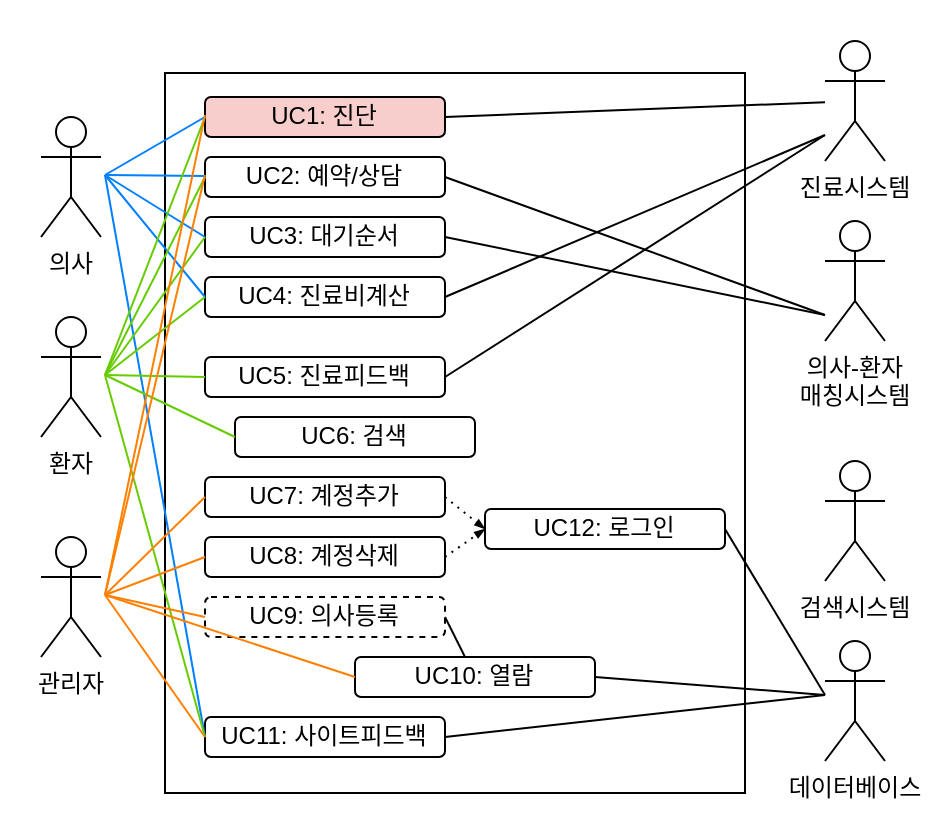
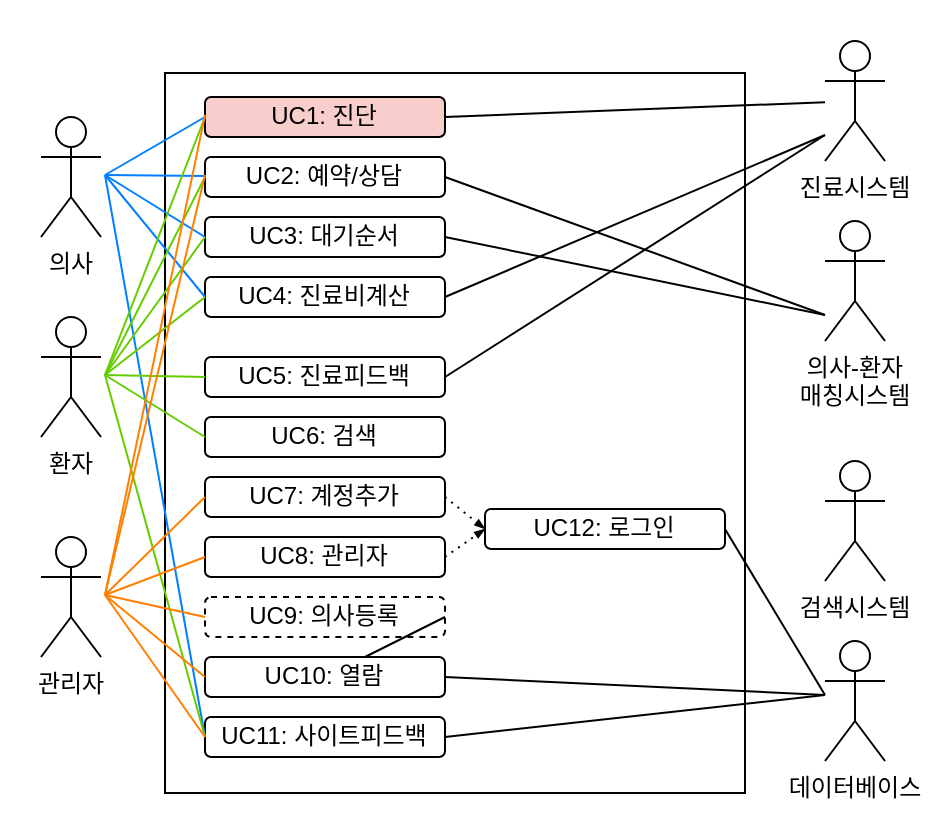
  <mxCell id="0" />
  <mxCell id="1" parent="0" />
  <mxCell id="2" value="" style="rounded=0;whiteSpace=wrap;html=1;" vertex="1" parent="1"><mxGeometry x="82" y="36" width="290" height="360" as="geometry" /></mxCell>
  <mxCell id="3" value="환자" style="shape=umlActor;verticalLabelPosition=bottom;verticalAlign=top;html=1;outlineConnect=0;" vertex="1" parent="1"><mxGeometry x="20" y="158" width="30" height="60" as="geometry" /></mxCell>
  <mxCell id="4" value="의사" style="shape=umlActor;verticalLabelPosition=bottom;verticalAlign=top;html=1;outlineConnect=0;" vertex="1" parent="1"><mxGeometry x="20" y="58" width="30" height="60" as="geometry" /></mxCell>
  <mxCell id="5" value="관리자" style="shape=umlActor;verticalLabelPosition=bottom;verticalAlign=top;html=1;outlineConnect=0;" vertex="1" parent="1"><mxGeometry x="20" y="268" width="30" height="60" as="geometry" /></mxCell>
  <mxCell id="6" value="UC1: 진단" style="rounded=1;whiteSpace=wrap;html=1;fillColor=#f8cecc;" vertex="1" parent="1"><mxGeometry x="102" y="48" width="120" height="20" as="geometry" /></mxCell>
  <mxCell id="7" value="UC2: 예약/상담" style="rounded=1;whiteSpace=wrap;html=1;" vertex="1" parent="1"><mxGeometry x="102" y="78" width="120" height="20" as="geometry" /></mxCell>
  <mxCell id="8" value="UC3: 대기순서" style="rounded=1;whiteSpace=wrap;html=1;" vertex="1" parent="1"><mxGeometry x="102" y="108" width="120" height="20" as="geometry" /></mxCell>
  <mxCell id="9" value="UC4: 진료비계산" style="rounded=1;whiteSpace=wrap;html=1;" vertex="1" parent="1"><mxGeometry x="102" y="138" width="120" height="20" as="geometry" /></mxCell>
  <mxCell id="10" value="UC5: 진료피드백" style="rounded=1;whiteSpace=wrap;html=1;" vertex="1" parent="1"><mxGeometry x="102" y="178" width="120" height="20" as="geometry" /></mxCell>
- <mxCell id="11" value="UC6: 검색" style="rounded=1;whiteSpace=wrap;html=1;" vertex="1" parent="1"><mxGeometry x="117" y="208" width="120" height="20" as="geometry" /></mxCell>
+ <mxCell id="11" value="UC6: 검색" style="rounded=1;whiteSpace=wrap;html=1;" vertex="1" parent="1"><mxGeometry x="102" y="208" width="120" height="20" as="geometry" /></mxCell>
  <mxCell id="12" value="UC7: 계정추가" style="rounded=1;whiteSpace=wrap;html=1;" vertex="1" parent="1"><mxGeometry x="102" y="238" width="120" height="20" as="geometry" /></mxCell>
- <mxCell id="13" value="UC8: 계정삭제" style="rounded=1;whiteSpace=wrap;html=1;" vertex="1" parent="1"><mxGeometry x="102" y="268" width="120" height="20" as="geometry" /></mxCell>
+ <mxCell id="13" value="UC8: 관리자" style="rounded=1;whiteSpace=wrap;html=1;" vertex="1" parent="1"><mxGeometry x="102" y="268" width="120" height="20" as="geometry" /></mxCell>
  <mxCell id="14" value="UC9: 의사등록" style="rounded=1;whiteSpace=wrap;html=1;dashed=1;" vertex="1" parent="1"><mxGeometry x="102" y="298" width="120" height="20" as="geometry" /></mxCell>
- <mxCell id="15" value="UC10: 열람" style="rounded=1;whiteSpace=wrap;html=1;" vertex="1" parent="1"><mxGeometry x="177" y="328" width="120" height="20" as="geometry" /></mxCell>
+ <mxCell id="15" value="UC10: 열람" style="rounded=1;whiteSpace=wrap;html=1;" vertex="1" parent="1"><mxGeometry x="102" y="328" width="120" height="20" as="geometry" /></mxCell>
  <mxCell id="16" value="UC11: 사이트피드백" style="rounded=1;whiteSpace=wrap;html=1;" vertex="1" parent="1"><mxGeometry x="102" y="358" width="120" height="20" as="geometry" /></mxCell>
  <mxCell id="17" value="진료시스템" style="shape=umlActor;verticalLabelPosition=bottom;verticalAlign=top;html=1;outlineConnect=0;" vertex="1" parent="1"><mxGeometry x="412" y="20" width="30" height="60" as="geometry" /></mxCell>
  <mxCell id="18" value="의사-환자&lt;br&gt;매칭시스템" style="shape=umlActor;verticalLabelPosition=bottom;verticalAlign=top;html=1;outlineConnect=0;" vertex="1" parent="1"><mxGeometry x="412" y="110" width="30" height="60" as="geometry" /></mxCell>
  <mxCell id="19" value="검색시스템" style="shape=umlActor;verticalLabelPosition=bottom;verticalAlign=top;html=1;outlineConnect=0;" vertex="1" parent="1"><mxGeometry x="412" y="230" width="30" height="60" as="geometry" /></mxCell>
  <mxCell id="20" value="데이터베이스" style="shape=umlActor;verticalLabelPosition=bottom;verticalAlign=top;html=1;outlineConnect=0;" vertex="1" parent="1"><mxGeometry x="412" y="320" width="30" height="60" as="geometry" /></mxCell>
  <mxCell id="21" value="UC12: 로그인" style="rounded=1;whiteSpace=wrap;html=1;" vertex="1" parent="1"><mxGeometry x="242" y="254" width="120" height="20" as="geometry" /></mxCell>
  <mxCell id="22" value="" style="endArrow=none;html=1;entryX=0;entryY=0.5;entryDx=0;entryDy=0;strokeColor=#007FFF;" edge="1" parent="1" target="6"><mxGeometry width="50" height="50" relative="1" as="geometry"><mxPoint x="52" y="87" as="sourcePoint" /><mxPoint x="132" y="257" as="targetPoint" /></mxGeometry></mxCell>
  <mxCell id="23" value="" style="endArrow=none;html=1;strokeColor=#007FFF;" edge="1" parent="1" target="7"><mxGeometry width="50" height="50" relative="1" as="geometry"><mxPoint x="52" y="87" as="sourcePoint" /><mxPoint x="112" y="68" as="targetPoint" /></mxGeometry></mxCell>
  <mxCell id="24" value="" style="endArrow=none;html=1;entryX=0;entryY=0.5;entryDx=0;entryDy=0;strokeColor=#007FFF;" edge="1" parent="1" target="8"><mxGeometry width="50" height="50" relative="1" as="geometry"><mxPoint x="52" y="87" as="sourcePoint" /><mxPoint x="112" y="97.455" as="targetPoint" /></mxGeometry></mxCell>
  <mxCell id="25" value="" style="endArrow=none;html=1;entryX=0;entryY=0.5;entryDx=0;entryDy=0;strokeColor=#007FFF;" edge="1" parent="1" target="9"><mxGeometry width="50" height="50" relative="1" as="geometry"><mxPoint x="52" y="87" as="sourcePoint" /><mxPoint x="112" y="128" as="targetPoint" /></mxGeometry></mxCell>
  <mxCell id="26" value="" style="endArrow=none;html=1;entryX=0;entryY=0.5;entryDx=0;entryDy=0;strokeColor=#007FFF;" edge="1" parent="1" target="16"><mxGeometry width="50" height="50" relative="1" as="geometry"><mxPoint x="52" y="87" as="sourcePoint" /><mxPoint x="112" y="158" as="targetPoint" /></mxGeometry></mxCell>
  <mxCell id="27" value="" style="endArrow=none;html=1;entryX=0;entryY=0.5;entryDx=0;entryDy=0;strokeColor=#66CC00;" edge="1" parent="1" target="6"><mxGeometry width="50" height="50" relative="1" as="geometry"><mxPoint x="52" y="187" as="sourcePoint" /><mxPoint x="112" y="158" as="targetPoint" /></mxGeometry></mxCell>
  <mxCell id="28" value="" style="endArrow=none;html=1;entryX=0;entryY=0.5;entryDx=0;entryDy=0;strokeColor=#66CC00;" edge="1" parent="1" target="7"><mxGeometry width="50" height="50" relative="1" as="geometry"><mxPoint x="52" y="187" as="sourcePoint" /><mxPoint x="112" y="68" as="targetPoint" /></mxGeometry></mxCell>
  <mxCell id="29" value="" style="endArrow=none;html=1;entryX=0;entryY=0.5;entryDx=0;entryDy=0;strokeColor=#66CC00;" edge="1" parent="1" target="8"><mxGeometry width="50" height="50" relative="1" as="geometry"><mxPoint x="52" y="187" as="sourcePoint" /><mxPoint x="112" y="98" as="targetPoint" /></mxGeometry></mxCell>
  <mxCell id="30" value="" style="endArrow=none;html=1;entryX=0;entryY=0.5;entryDx=0;entryDy=0;strokeColor=#66CC00;" edge="1" parent="1" target="9"><mxGeometry width="50" height="50" relative="1" as="geometry"><mxPoint x="52" y="187" as="sourcePoint" /><mxPoint x="112" y="128" as="targetPoint" /></mxGeometry></mxCell>
  <mxCell id="31" value="" style="endArrow=none;html=1;entryX=0;entryY=0.5;entryDx=0;entryDy=0;strokeColor=#66CC00;" edge="1" parent="1" target="10"><mxGeometry width="50" height="50" relative="1" as="geometry"><mxPoint x="52" y="187" as="sourcePoint" /><mxPoint x="112" y="158" as="targetPoint" /></mxGeometry></mxCell>
  <mxCell id="32" value="" style="endArrow=none;html=1;entryX=0;entryY=0.5;entryDx=0;entryDy=0;strokeColor=#66CC00;" edge="1" parent="1" target="11"><mxGeometry width="50" height="50" relative="1" as="geometry"><mxPoint x="52" y="187" as="sourcePoint" /><mxPoint x="112" y="198" as="targetPoint" /></mxGeometry></mxCell>
  <mxCell id="33" value="" style="endArrow=none;html=1;entryX=0;entryY=0.5;entryDx=0;entryDy=0;strokeColor=#66CC00;" edge="1" parent="1" target="16"><mxGeometry width="50" height="50" relative="1" as="geometry"><mxPoint x="52" y="187" as="sourcePoint" /><mxPoint x="112" y="228" as="targetPoint" /></mxGeometry></mxCell>
  <mxCell id="34" value="" style="endArrow=none;html=1;strokeColor=#FF8000;" edge="1" parent="1"><mxGeometry width="50" height="50" relative="1" as="geometry"><mxPoint x="52" y="297" as="sourcePoint" /><mxPoint x="102" y="57" as="targetPoint" /></mxGeometry></mxCell>
  <mxCell id="35" value="" style="endArrow=none;html=1;strokeColor=#FF8000;" edge="1" parent="1"><mxGeometry width="50" height="50" relative="1" as="geometry"><mxPoint x="52" y="297" as="sourcePoint" /><mxPoint x="102" y="87" as="targetPoint" /></mxGeometry></mxCell>
  <mxCell id="36" value="" style="endArrow=none;html=1;strokeColor=#FF8000;entryX=0;entryY=0.5;entryDx=0;entryDy=0;" edge="1" parent="1" target="12"><mxGeometry width="50" height="50" relative="1" as="geometry"><mxPoint x="52" y="297" as="sourcePoint" /><mxPoint x="112" y="97" as="targetPoint" /></mxGeometry></mxCell>
  <mxCell id="37" value="" style="endArrow=none;html=1;strokeColor=#FF8000;entryX=0;entryY=0.5;entryDx=0;entryDy=0;" edge="1" parent="1" target="13"><mxGeometry width="50" height="50" relative="1" as="geometry"><mxPoint x="52" y="297" as="sourcePoint" /><mxPoint x="112" y="258" as="targetPoint" /></mxGeometry></mxCell>
  <mxCell id="38" value="" style="endArrow=none;html=1;strokeColor=#FF8000;entryX=0;entryY=0.5;entryDx=0;entryDy=0;" edge="1" parent="1" target="14"><mxGeometry width="50" height="50" relative="1" as="geometry"><mxPoint x="52" y="297" as="sourcePoint" /><mxPoint x="112" y="288" as="targetPoint" /></mxGeometry></mxCell>
  <mxCell id="39" value="" style="endArrow=none;html=1;strokeColor=#FF8000;entryX=0;entryY=0.5;entryDx=0;entryDy=0;" edge="1" parent="1" target="15"><mxGeometry width="50" height="50" relative="1" as="geometry"><mxPoint x="52" y="297" as="sourcePoint" /><mxPoint x="112" y="318" as="targetPoint" /></mxGeometry></mxCell>
  <mxCell id="40" value="" style="endArrow=none;html=1;strokeColor=#FF8000;entryX=0;entryY=0.5;entryDx=0;entryDy=0;" edge="1" parent="1" target="16"><mxGeometry width="50" height="50" relative="1" as="geometry"><mxPoint x="52" y="297" as="sourcePoint" /><mxPoint x="112" y="348" as="targetPoint" /></mxGeometry></mxCell>
  <mxCell id="41" value="" style="endArrow=blockThin;dashed=1;html=1;dashPattern=1 3;strokeWidth=1;exitX=1;exitY=0.5;exitDx=0;exitDy=0;entryX=0;entryY=0.5;entryDx=0;entryDy=0;endFill=1;endSize=3;" edge="1" parent="1" source="12" target="21"><mxGeometry width="50" height="50" relative="1" as="geometry"><mxPoint x="272" y="218" as="sourcePoint" /><mxPoint x="322" y="168" as="targetPoint" /></mxGeometry></mxCell>
  <mxCell id="42" value="" style="endArrow=blockThin;dashed=1;html=1;dashPattern=1 3;strokeWidth=1;exitX=1;exitY=0.5;exitDx=0;exitDy=0;entryX=0;entryY=0.5;entryDx=0;entryDy=0;endFill=1;endSize=3;" edge="1" parent="1" source="13" target="21"><mxGeometry width="50" height="50" relative="1" as="geometry"><mxPoint x="232" y="258" as="sourcePoint" /><mxPoint x="252" y="274" as="targetPoint" /></mxGeometry></mxCell>
  <mxCell id="43" value="" style="endArrow=none;html=1;exitX=1;exitY=0.5;exitDx=0;exitDy=0;" edge="1" parent="1" source="6" target="17"><mxGeometry width="50" height="50" relative="1" as="geometry"><mxPoint x="252" y="97" as="sourcePoint" /><mxPoint x="302" y="68" as="targetPoint" /></mxGeometry></mxCell>
  <mxCell id="44" value="" style="endArrow=none;html=1;exitX=1;exitY=0.5;exitDx=0;exitDy=0;" edge="1" parent="1" source="9"><mxGeometry width="50" height="50" relative="1" as="geometry"><mxPoint x="232" y="68" as="sourcePoint" /><mxPoint x="412" y="67" as="targetPoint" /></mxGeometry></mxCell>
  <mxCell id="45" value="" style="endArrow=none;html=1;exitX=1;exitY=0.5;exitDx=0;exitDy=0;exitPerimeter=0;" edge="1" parent="1" source="10"><mxGeometry width="50" height="50" relative="1" as="geometry"><mxPoint x="232" y="158" as="sourcePoint" /><mxPoint x="412" y="67" as="targetPoint" /></mxGeometry></mxCell>
  <mxCell id="46" value="" style="endArrow=none;html=1;exitX=1;exitY=0.5;exitDx=0;exitDy=0;" edge="1" parent="1" source="7"><mxGeometry width="50" height="50" relative="1" as="geometry"><mxPoint x="232" y="198" as="sourcePoint" /><mxPoint x="412" y="157" as="targetPoint" /></mxGeometry></mxCell>
  <mxCell id="47" value="" style="endArrow=none;html=1;exitX=1;exitY=0.5;exitDx=0;exitDy=0;" edge="1" parent="1" source="8"><mxGeometry width="50" height="50" relative="1" as="geometry"><mxPoint x="232" y="98" as="sourcePoint" /><mxPoint x="412" y="157" as="targetPoint" /></mxGeometry></mxCell>
  <mxCell id="48" value="" style="endArrow=none;html=1;exitX=1;exitY=0.5;exitDx=0;exitDy=0;" edge="1" parent="1" source="14" target="15"><mxGeometry width="50" height="50" relative="1" as="geometry"><mxPoint x="232" y="228" as="sourcePoint" /><mxPoint x="422" y="266.927" as="targetPoint" /></mxGeometry></mxCell>
  <mxCell id="49" value="" style="endArrow=none;html=1;exitX=1;exitY=0.5;exitDx=0;exitDy=0;" edge="1" parent="1" source="15"><mxGeometry width="50" height="50" relative="1" as="geometry"><mxPoint x="232" y="318" as="sourcePoint" /><mxPoint x="412" y="347" as="targetPoint" /></mxGeometry></mxCell>
  <mxCell id="50" value="" style="endArrow=none;html=1;exitX=1;exitY=0.5;exitDx=0;exitDy=0;" edge="1" parent="1" source="16"><mxGeometry width="50" height="50" relative="1" as="geometry"><mxPoint x="232" y="348" as="sourcePoint" /><mxPoint x="412" y="347" as="targetPoint" /></mxGeometry></mxCell>
  <mxCell id="51" value="" style="endArrow=none;html=1;exitX=1;exitY=0.5;exitDx=0;exitDy=0;" edge="1" parent="1" source="21"><mxGeometry width="50" height="50" relative="1" as="geometry"><mxPoint x="232" y="378" as="sourcePoint" /><mxPoint x="412" y="347" as="targetPoint" /></mxGeometry></mxCell>
